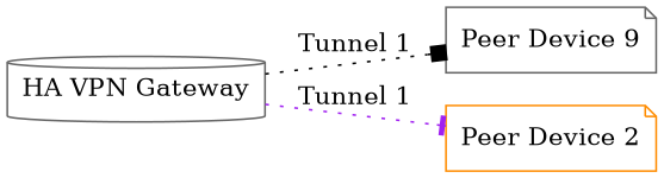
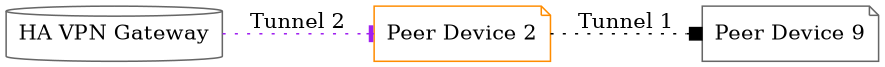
  digraph {
    rankdir=LR
    node [color=gray40 fillcolor=white shape=note style="rounded,filled"]
    edge [fontcolor="#333" style=dotted]
    n1 [label="HA VPN Gateway" shape=cylinder]
    n2 [label="Peer Device 9"]
    n3 [color=darkorange label="Peer Device 2"]
-   n1 -> n2 [arrowhead=box color=black label="Tunnel 1"]
-   n1 -> n3 [arrowhead=tee color=purple label="Tunnel 1"]
+   n3 -> n2 [arrowhead=box color=black label="Tunnel 1"]
+   n1 -> n3 [arrowhead=tee color=purple label="Tunnel 2"]
  }
